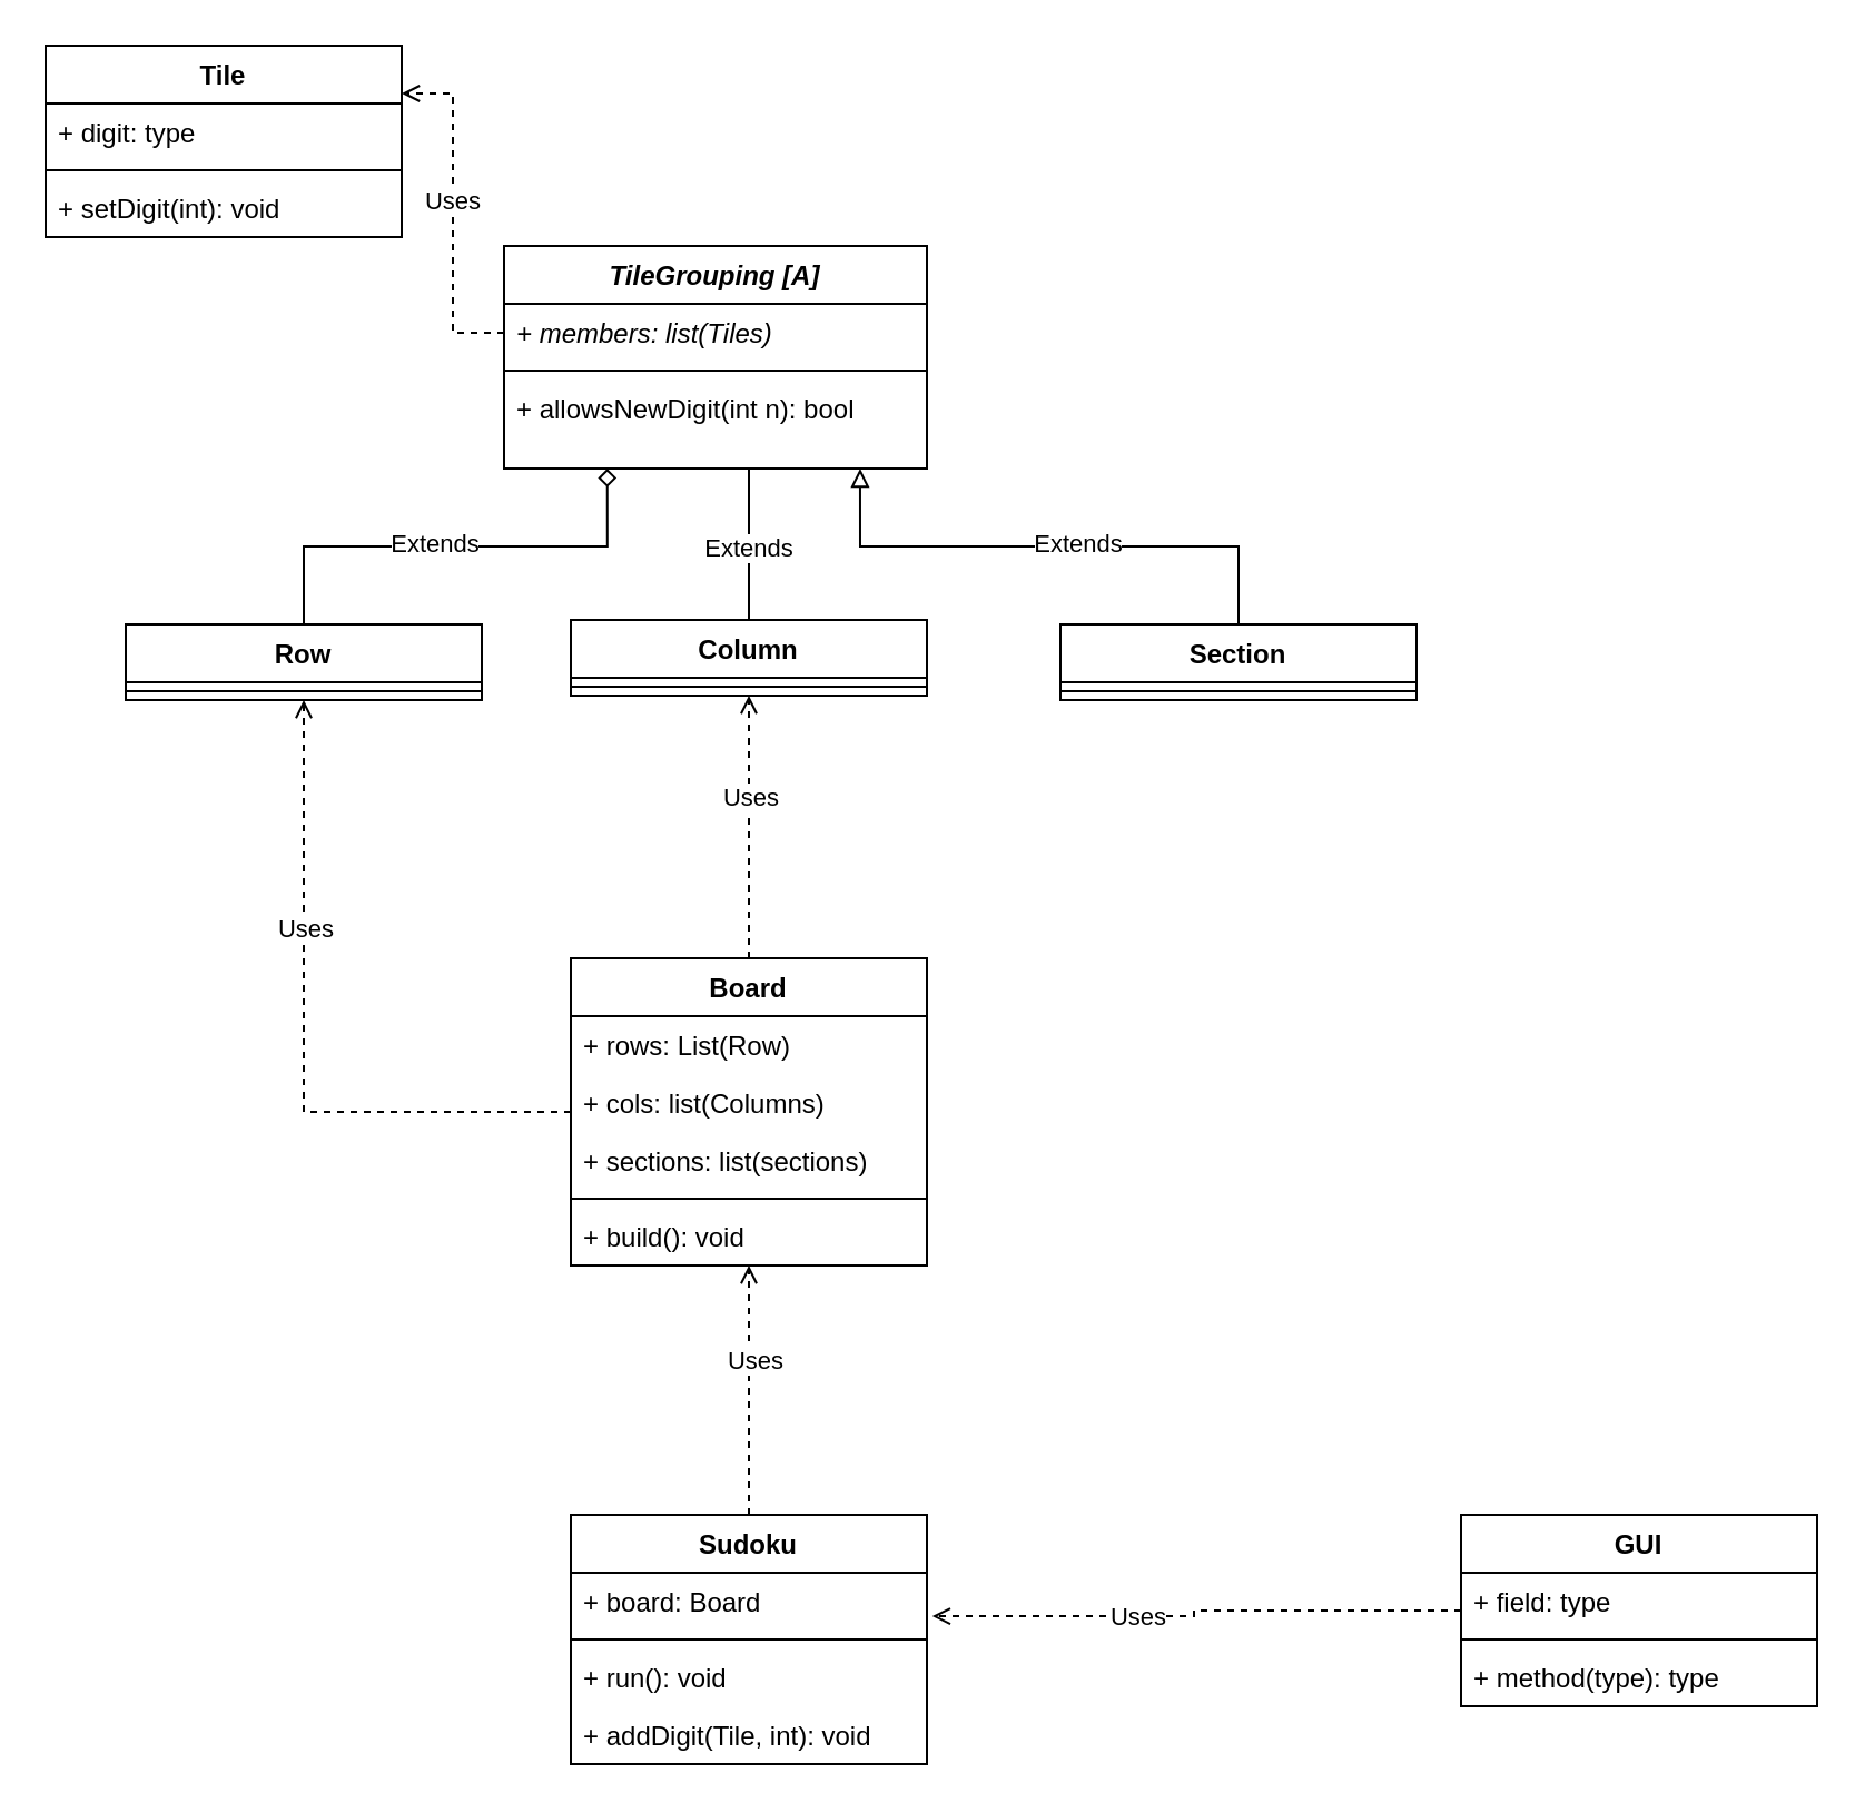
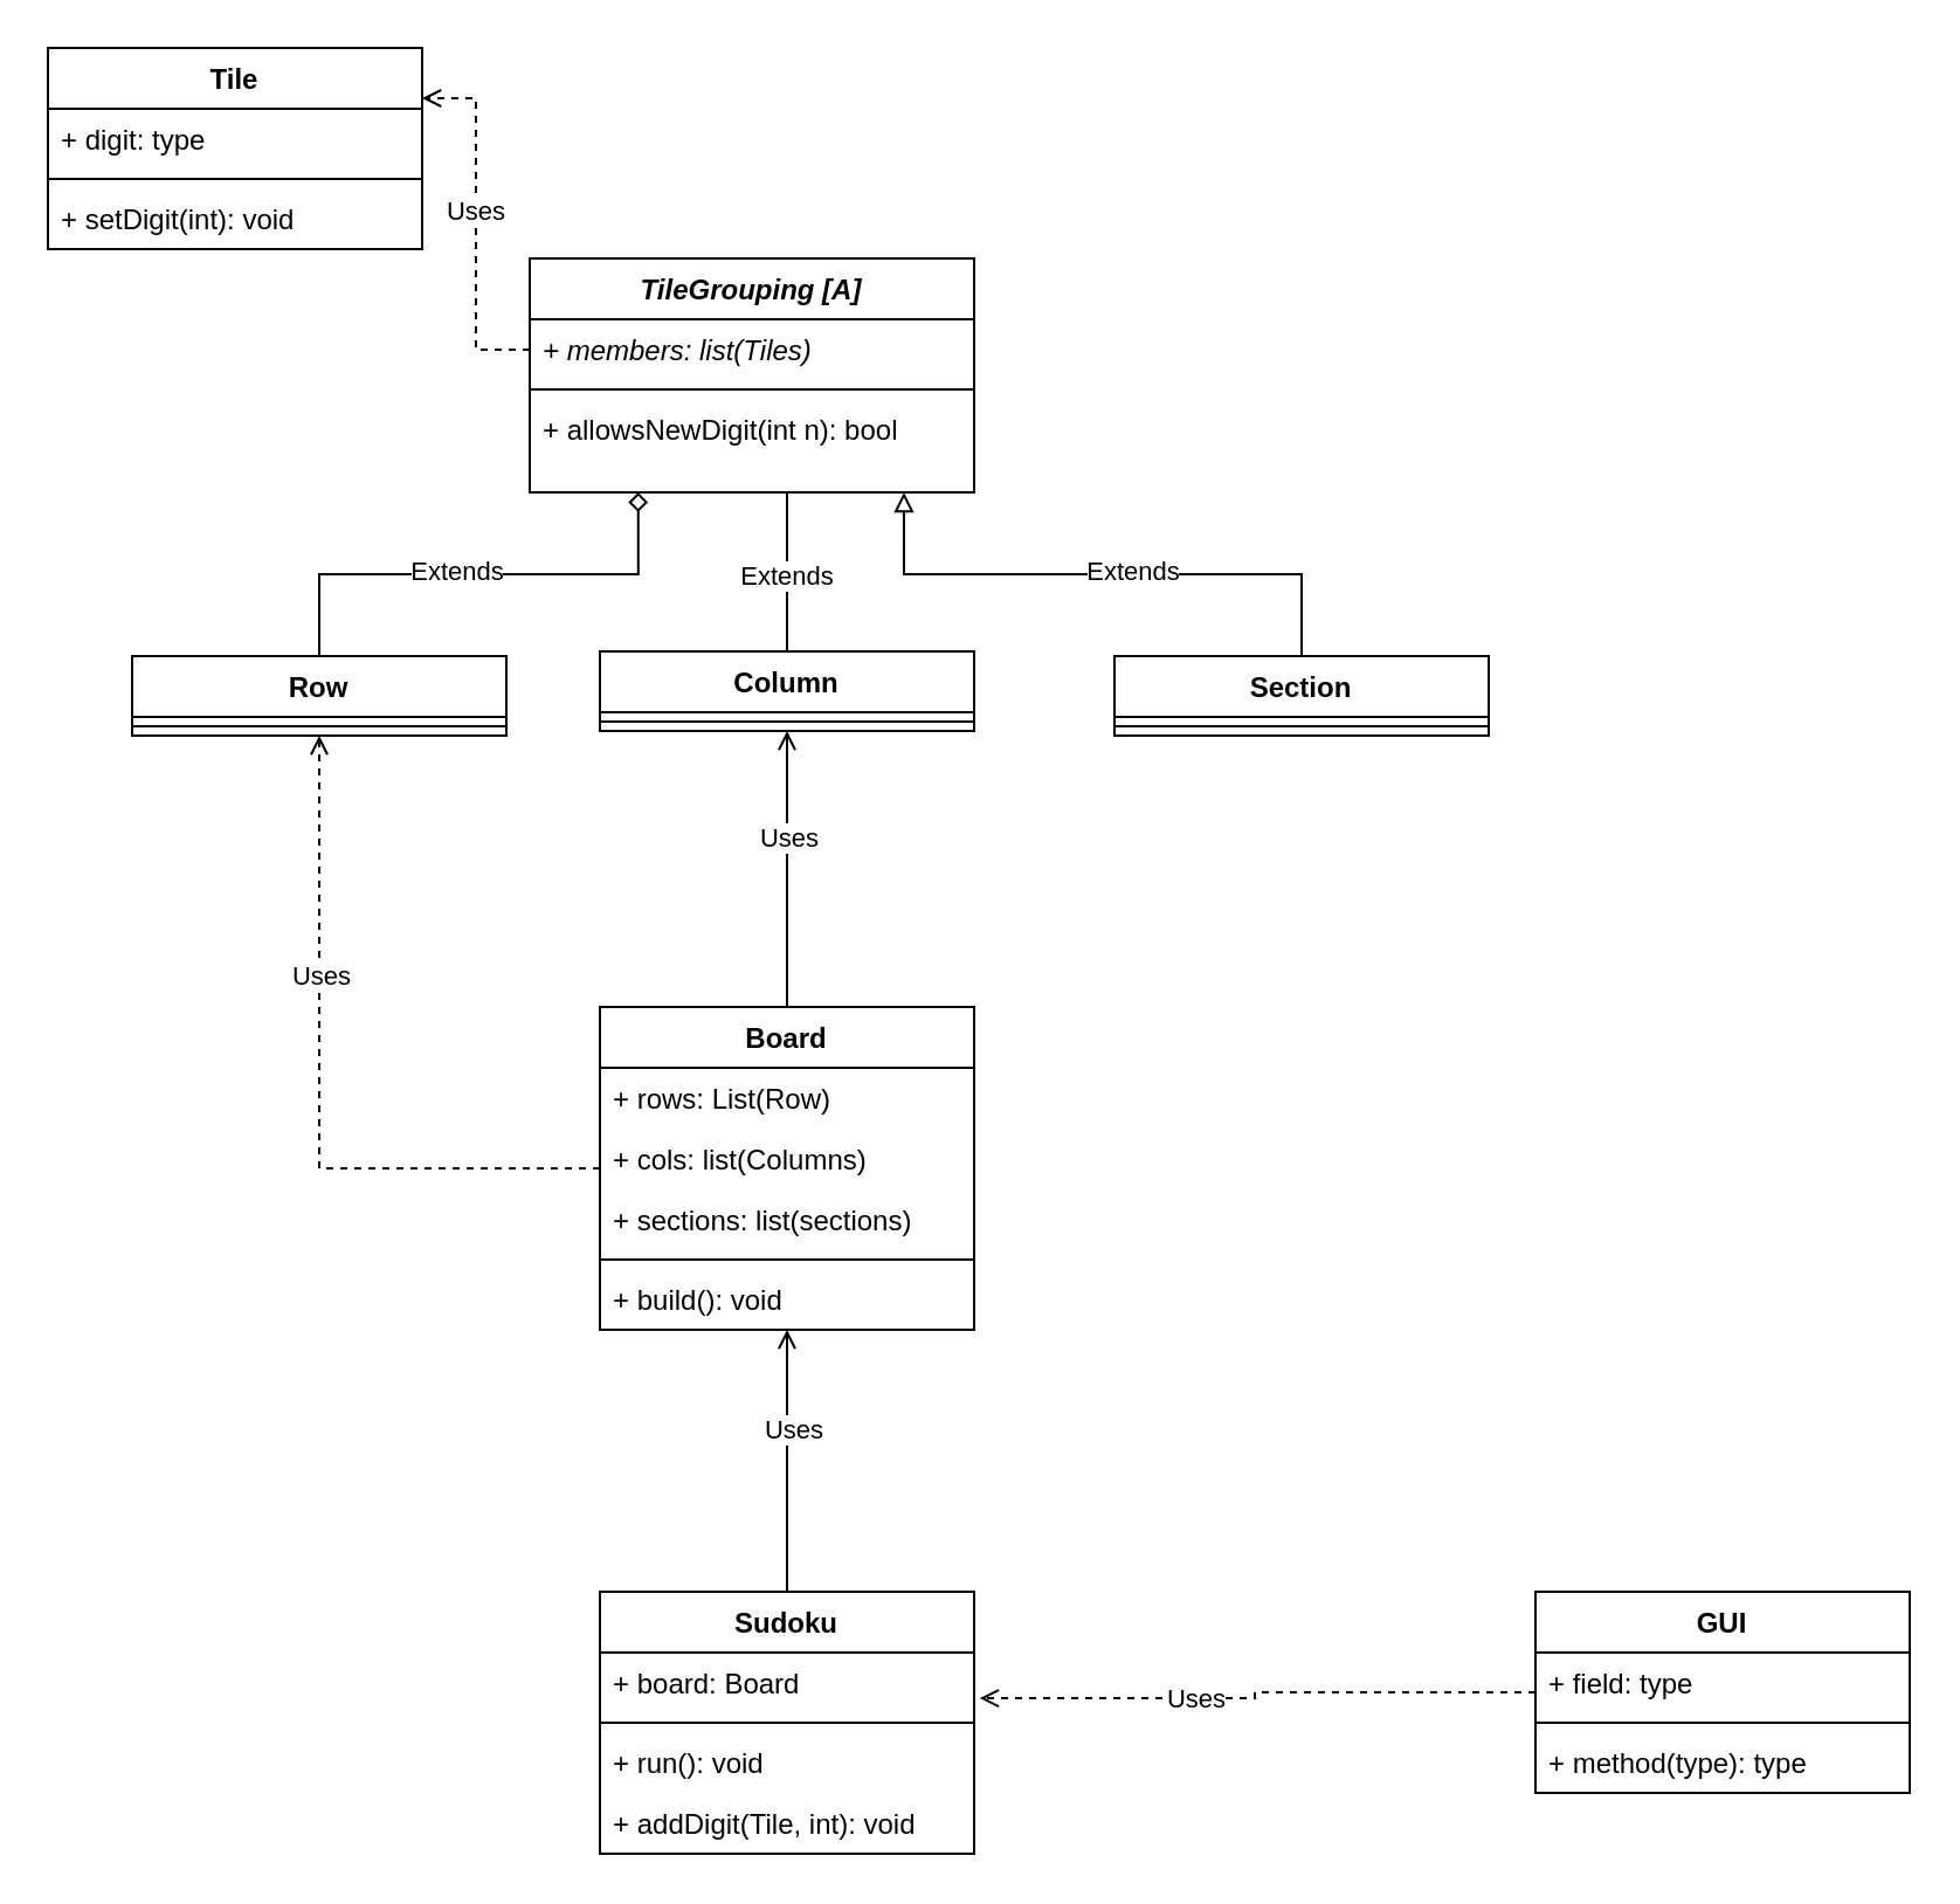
  <mxCell id="0" />
  <mxCell id="1" parent="0" />
  <mxCell id="2" value="Tile" style="swimlane;fontStyle=1;align=center;verticalAlign=top;childLayout=stackLayout;horizontal=1;startSize=26;horizontalStack=0;resizeParent=1;resizeParentMax=0;resizeLast=0;collapsible=1;marginBottom=0;" vertex="1" parent="1"><mxGeometry x="20" y="20" width="160" height="86" as="geometry" /></mxCell>
  <mxCell id="3" value="+ digit: type" style="text;strokeColor=none;fillColor=none;align=left;verticalAlign=top;spacingLeft=4;spacingRight=4;overflow=hidden;rotatable=0;points=[[0,0.5],[1,0.5]];portConstraint=eastwest;" vertex="1" parent="2"><mxGeometry y="26" width="160" height="26" as="geometry" /></mxCell>
  <mxCell id="4" value="" style="line;strokeWidth=1;fillColor=none;align=left;verticalAlign=middle;spacingTop=-1;spacingLeft=3;spacingRight=3;rotatable=0;labelPosition=right;points=[];portConstraint=eastwest;strokeColor=inherit;" vertex="1" parent="2"><mxGeometry y="52" width="160" height="8" as="geometry" /></mxCell>
  <mxCell id="5" value="+ setDigit(int): void" style="text;strokeColor=none;fillColor=none;align=left;verticalAlign=top;spacingLeft=4;spacingRight=4;overflow=hidden;rotatable=0;points=[[0,0.5],[1,0.5]];portConstraint=eastwest;" vertex="1" parent="2"><mxGeometry y="60" width="160" height="26" as="geometry" /></mxCell>
  <mxCell id="6" value="TileGrouping [A]" style="swimlane;fontStyle=3;align=center;verticalAlign=top;childLayout=stackLayout;horizontal=1;startSize=26;horizontalStack=0;resizeParent=1;resizeParentMax=0;resizeLast=0;collapsible=1;marginBottom=0;" vertex="1" parent="1"><mxGeometry x="226" y="110" width="190" height="100" as="geometry" /></mxCell>
  <mxCell id="7" value="+ members: list(Tiles)" style="text;strokeColor=none;fillColor=none;align=left;verticalAlign=top;spacingLeft=4;spacingRight=4;overflow=hidden;rotatable=0;points=[[0,0.5],[1,0.5]];portConstraint=eastwest;fontStyle=2" vertex="1" parent="6"><mxGeometry y="26" width="190" height="26" as="geometry" /></mxCell>
  <mxCell id="8" value="" style="line;strokeWidth=1;fillColor=none;align=left;verticalAlign=middle;spacingTop=-1;spacingLeft=3;spacingRight=3;rotatable=0;labelPosition=right;points=[];portConstraint=eastwest;strokeColor=inherit;" vertex="1" parent="6"><mxGeometry y="52" width="190" height="8" as="geometry" /></mxCell>
  <mxCell id="9" value="+ allowsNewDigit(int n): bool" style="text;strokeColor=none;fillColor=none;align=left;verticalAlign=top;spacingLeft=4;spacingRight=4;overflow=hidden;rotatable=0;points=[[0,0.5],[1,0.5]];portConstraint=eastwest;" vertex="1" parent="6"><mxGeometry y="60" width="190" height="40" as="geometry" /></mxCell>
  <mxCell id="10" style="edgeStyle=orthogonalEdgeStyle;rounded=0;orthogonalLoop=1;jettySize=auto;html=1;entryX=1;entryY=0.25;entryDx=0;entryDy=0;endArrow=open;endFill=0;dashed=1;" edge="1" parent="1" source="7" target="2"><mxGeometry relative="1" as="geometry" /></mxCell>
  <mxCell id="11" value="Uses" style="edgeLabel;html=1;align=center;verticalAlign=middle;resizable=0;points=[];" vertex="1" connectable="0" parent="10"><mxGeometry x="0.075" y="1" relative="1" as="geometry"><mxPoint as="offset" /></mxGeometry></mxCell>
  <mxCell id="12" style="edgeStyle=orthogonalEdgeStyle;rounded=0;orthogonalLoop=1;jettySize=auto;html=1;entryX=0.244;entryY=1;entryDx=0;entryDy=0;entryPerimeter=0;endArrow=diamond;endFill=0;" edge="1" parent="1" source="14" target="9"><mxGeometry relative="1" as="geometry" /></mxCell>
  <mxCell id="13" value="Extends" style="edgeLabel;html=1;align=center;verticalAlign=middle;resizable=0;points=[];" vertex="1" connectable="0" parent="12"><mxGeometry x="-0.103" y="2" relative="1" as="geometry"><mxPoint as="offset" /></mxGeometry></mxCell>
  <mxCell id="14" value="Row" style="swimlane;fontStyle=1;align=center;verticalAlign=top;childLayout=stackLayout;horizontal=1;startSize=26;horizontalStack=0;resizeParent=1;resizeParentMax=0;resizeLast=0;collapsible=1;marginBottom=0;" vertex="1" parent="1"><mxGeometry x="56" y="280" width="160" height="34" as="geometry" /></mxCell>
  <mxCell id="15" value="" style="line;strokeWidth=1;fillColor=none;align=left;verticalAlign=middle;spacingTop=-1;spacingLeft=3;spacingRight=3;rotatable=0;labelPosition=right;points=[];portConstraint=eastwest;strokeColor=inherit;" vertex="1" parent="14"><mxGeometry y="26" width="160" height="8" as="geometry" /></mxCell>
  <mxCell id="16" style="edgeStyle=orthogonalEdgeStyle;rounded=0;orthogonalLoop=1;jettySize=auto;html=1;entryX=0.579;entryY=1;entryDx=0;entryDy=0;entryPerimeter=0;endArrow=none;endFill=0;" edge="1" parent="1" source="18" target="9"><mxGeometry relative="1" as="geometry" /></mxCell>
  <mxCell id="17" value="Extends" style="edgeLabel;html=1;align=center;verticalAlign=middle;resizable=0;points=[];" vertex="1" connectable="0" parent="16"><mxGeometry x="-0.042" y="1" relative="1" as="geometry"><mxPoint as="offset" /></mxGeometry></mxCell>
  <mxCell id="18" value="Column" style="swimlane;fontStyle=1;align=center;verticalAlign=top;childLayout=stackLayout;horizontal=1;startSize=26;horizontalStack=0;resizeParent=1;resizeParentMax=0;resizeLast=0;collapsible=1;marginBottom=0;" vertex="1" parent="1"><mxGeometry x="256" y="278" width="160" height="34" as="geometry" /></mxCell>
  <mxCell id="19" value="" style="line;strokeWidth=1;fillColor=none;align=left;verticalAlign=middle;spacingTop=-1;spacingLeft=3;spacingRight=3;rotatable=0;labelPosition=right;points=[];portConstraint=eastwest;strokeColor=inherit;" vertex="1" parent="18"><mxGeometry y="26" width="160" height="8" as="geometry" /></mxCell>
  <mxCell id="20" style="edgeStyle=orthogonalEdgeStyle;rounded=0;orthogonalLoop=1;jettySize=auto;html=1;entryX=0.842;entryY=1;entryDx=0;entryDy=0;entryPerimeter=0;endArrow=block;endFill=0;" edge="1" parent="1" source="22" target="9"><mxGeometry relative="1" as="geometry" /></mxCell>
  <mxCell id="21" value="Extends" style="edgeLabel;html=1;align=center;verticalAlign=middle;resizable=0;points=[];" vertex="1" connectable="0" parent="20"><mxGeometry x="-0.102" y="-2" relative="1" as="geometry"><mxPoint as="offset" /></mxGeometry></mxCell>
  <mxCell id="22" value="Section" style="swimlane;fontStyle=1;align=center;verticalAlign=top;childLayout=stackLayout;horizontal=1;startSize=26;horizontalStack=0;resizeParent=1;resizeParentMax=0;resizeLast=0;collapsible=1;marginBottom=0;" vertex="1" parent="1"><mxGeometry x="476" y="280" width="160" height="34" as="geometry" /></mxCell>
  <mxCell id="23" value="" style="line;strokeWidth=1;fillColor=none;align=left;verticalAlign=middle;spacingTop=-1;spacingLeft=3;spacingRight=3;rotatable=0;labelPosition=right;points=[];portConstraint=eastwest;strokeColor=inherit;" vertex="1" parent="22"><mxGeometry y="26" width="160" height="8" as="geometry" /></mxCell>
  <mxCell id="24" style="edgeStyle=orthogonalEdgeStyle;rounded=0;orthogonalLoop=1;jettySize=auto;html=1;entryX=0.5;entryY=1;entryDx=0;entryDy=0;endArrow=open;endFill=0;dashed=1;" edge="1" parent="1" source="28" target="14"><mxGeometry relative="1" as="geometry" /></mxCell>
  <mxCell id="25" value="Uses" style="edgeLabel;html=1;align=center;verticalAlign=middle;resizable=0;points=[];" vertex="1" connectable="0" parent="24"><mxGeometry x="0.329" relative="1" as="geometry"><mxPoint as="offset" /></mxGeometry></mxCell>
- <mxCell id="26" style="edgeStyle=orthogonalEdgeStyle;rounded=0;orthogonalLoop=1;jettySize=auto;html=1;entryX=0.5;entryY=1;entryDx=0;entryDy=0;dashed=1;endArrow=open;endFill=0;" edge="1" parent="1" source="28" target="18"><mxGeometry relative="1" as="geometry" /></mxCell>
+ <mxCell id="26" style="edgeStyle=orthogonalEdgeStyle;rounded=0;orthogonalLoop=1;jettySize=auto;html=1;entryX=0.5;entryY=1;entryDx=0;entryDy=0;dashed=0;endArrow=open;endFill=0;" edge="1" parent="1" source="28" target="18"><mxGeometry relative="1" as="geometry" /></mxCell>
  <mxCell id="27" value="Uses" style="edgeLabel;html=1;align=center;verticalAlign=middle;resizable=0;points=[];" vertex="1" connectable="0" parent="26"><mxGeometry x="0.234" relative="1" as="geometry"><mxPoint as="offset" /></mxGeometry></mxCell>
  <mxCell id="28" value="Board" style="swimlane;fontStyle=1;align=center;verticalAlign=top;childLayout=stackLayout;horizontal=1;startSize=26;horizontalStack=0;resizeParent=1;resizeParentMax=0;resizeLast=0;collapsible=1;marginBottom=0;" vertex="1" parent="1"><mxGeometry x="256" y="430" width="160" height="138" as="geometry" /></mxCell>
  <mxCell id="29" value="+ rows: List(Row)" style="text;strokeColor=none;fillColor=none;align=left;verticalAlign=top;spacingLeft=4;spacingRight=4;overflow=hidden;rotatable=0;points=[[0,0.5],[1,0.5]];portConstraint=eastwest;" vertex="1" parent="28"><mxGeometry y="26" width="160" height="26" as="geometry" /></mxCell>
  <mxCell id="30" value="+ cols: list(Columns)&#10;" style="text;strokeColor=none;fillColor=none;align=left;verticalAlign=top;spacingLeft=4;spacingRight=4;overflow=hidden;rotatable=0;points=[[0,0.5],[1,0.5]];portConstraint=eastwest;" vertex="1" parent="28"><mxGeometry y="52" width="160" height="26" as="geometry" /></mxCell>
  <mxCell id="31" value="+ sections: list(sections)" style="text;strokeColor=none;fillColor=none;align=left;verticalAlign=top;spacingLeft=4;spacingRight=4;overflow=hidden;rotatable=0;points=[[0,0.5],[1,0.5]];portConstraint=eastwest;" vertex="1" parent="28"><mxGeometry y="78" width="160" height="26" as="geometry" /></mxCell>
  <mxCell id="32" value="" style="line;strokeWidth=1;fillColor=none;align=left;verticalAlign=middle;spacingTop=-1;spacingLeft=3;spacingRight=3;rotatable=0;labelPosition=right;points=[];portConstraint=eastwest;strokeColor=inherit;" vertex="1" parent="28"><mxGeometry y="104" width="160" height="8" as="geometry" /></mxCell>
  <mxCell id="33" value="+ build(): void" style="text;strokeColor=none;fillColor=none;align=left;verticalAlign=top;spacingLeft=4;spacingRight=4;overflow=hidden;rotatable=0;points=[[0,0.5],[1,0.5]];portConstraint=eastwest;" vertex="1" parent="28"><mxGeometry y="112" width="160" height="26" as="geometry" /></mxCell>
- <mxCell id="34" style="edgeStyle=orthogonalEdgeStyle;rounded=0;orthogonalLoop=1;jettySize=auto;html=1;entryX=0.5;entryY=1;entryDx=0;entryDy=0;dashed=1;endArrow=open;endFill=0;" edge="1" parent="1" source="36" target="28"><mxGeometry relative="1" as="geometry" /></mxCell>
+ <mxCell id="34" style="edgeStyle=orthogonalEdgeStyle;rounded=0;orthogonalLoop=1;jettySize=auto;html=1;entryX=0.5;entryY=1;entryDx=0;entryDy=0;dashed=0;endArrow=open;endFill=0;" edge="1" parent="1" source="36" target="28"><mxGeometry relative="1" as="geometry" /></mxCell>
  <mxCell id="35" value="Uses" style="edgeLabel;html=1;align=center;verticalAlign=middle;resizable=0;points=[];" vertex="1" connectable="0" parent="34"><mxGeometry x="0.244" y="-2" relative="1" as="geometry"><mxPoint as="offset" /></mxGeometry></mxCell>
  <mxCell id="36" value="Sudoku" style="swimlane;fontStyle=1;align=center;verticalAlign=top;childLayout=stackLayout;horizontal=1;startSize=26;horizontalStack=0;resizeParent=1;resizeParentMax=0;resizeLast=0;collapsible=1;marginBottom=0;" vertex="1" parent="1"><mxGeometry x="256" y="680" width="160" height="112" as="geometry" /></mxCell>
  <mxCell id="37" value="+ board: Board" style="text;strokeColor=none;fillColor=none;align=left;verticalAlign=top;spacingLeft=4;spacingRight=4;overflow=hidden;rotatable=0;points=[[0,0.5],[1,0.5]];portConstraint=eastwest;" vertex="1" parent="36"><mxGeometry y="26" width="160" height="26" as="geometry" /></mxCell>
  <mxCell id="38" value="" style="line;strokeWidth=1;fillColor=none;align=left;verticalAlign=middle;spacingTop=-1;spacingLeft=3;spacingRight=3;rotatable=0;labelPosition=right;points=[];portConstraint=eastwest;strokeColor=inherit;" vertex="1" parent="36"><mxGeometry y="52" width="160" height="8" as="geometry" /></mxCell>
  <mxCell id="39" value="+ run(): void" style="text;strokeColor=none;fillColor=none;align=left;verticalAlign=top;spacingLeft=4;spacingRight=4;overflow=hidden;rotatable=0;points=[[0,0.5],[1,0.5]];portConstraint=eastwest;" vertex="1" parent="36"><mxGeometry y="60" width="160" height="26" as="geometry" /></mxCell>
  <mxCell id="40" value="+ addDigit(Tile, int): void " style="text;strokeColor=none;fillColor=none;align=left;verticalAlign=top;spacingLeft=4;spacingRight=4;overflow=hidden;rotatable=0;points=[[0,0.5],[1,0.5]];portConstraint=eastwest;" vertex="1" parent="36"><mxGeometry y="86" width="160" height="26" as="geometry" /></mxCell>
  <mxCell id="41" style="edgeStyle=orthogonalEdgeStyle;rounded=0;orthogonalLoop=1;jettySize=auto;html=1;entryX=1.015;entryY=0.751;entryDx=0;entryDy=0;entryPerimeter=0;dashed=1;endArrow=open;endFill=0;" edge="1" parent="1" source="43" target="37"><mxGeometry relative="1" as="geometry" /></mxCell>
  <mxCell id="42" value="Uses" style="edgeLabel;html=1;align=center;verticalAlign=middle;resizable=0;points=[];" vertex="1" connectable="0" parent="41"><mxGeometry x="0.231" relative="1" as="geometry"><mxPoint as="offset" /></mxGeometry></mxCell>
  <mxCell id="43" value="GUI" style="swimlane;fontStyle=1;align=center;verticalAlign=top;childLayout=stackLayout;horizontal=1;startSize=26;horizontalStack=0;resizeParent=1;resizeParentMax=0;resizeLast=0;collapsible=1;marginBottom=0;" vertex="1" parent="1"><mxGeometry x="656" y="680" width="160" height="86" as="geometry" /></mxCell>
  <mxCell id="44" value="+ field: type" style="text;strokeColor=none;fillColor=none;align=left;verticalAlign=top;spacingLeft=4;spacingRight=4;overflow=hidden;rotatable=0;points=[[0,0.5],[1,0.5]];portConstraint=eastwest;" vertex="1" parent="43"><mxGeometry y="26" width="160" height="26" as="geometry" /></mxCell>
  <mxCell id="45" value="" style="line;strokeWidth=1;fillColor=none;align=left;verticalAlign=middle;spacingTop=-1;spacingLeft=3;spacingRight=3;rotatable=0;labelPosition=right;points=[];portConstraint=eastwest;strokeColor=inherit;" vertex="1" parent="43"><mxGeometry y="52" width="160" height="8" as="geometry" /></mxCell>
  <mxCell id="46" value="+ method(type): type" style="text;strokeColor=none;fillColor=none;align=left;verticalAlign=top;spacingLeft=4;spacingRight=4;overflow=hidden;rotatable=0;points=[[0,0.5],[1,0.5]];portConstraint=eastwest;" vertex="1" parent="43"><mxGeometry y="60" width="160" height="26" as="geometry" /></mxCell>
